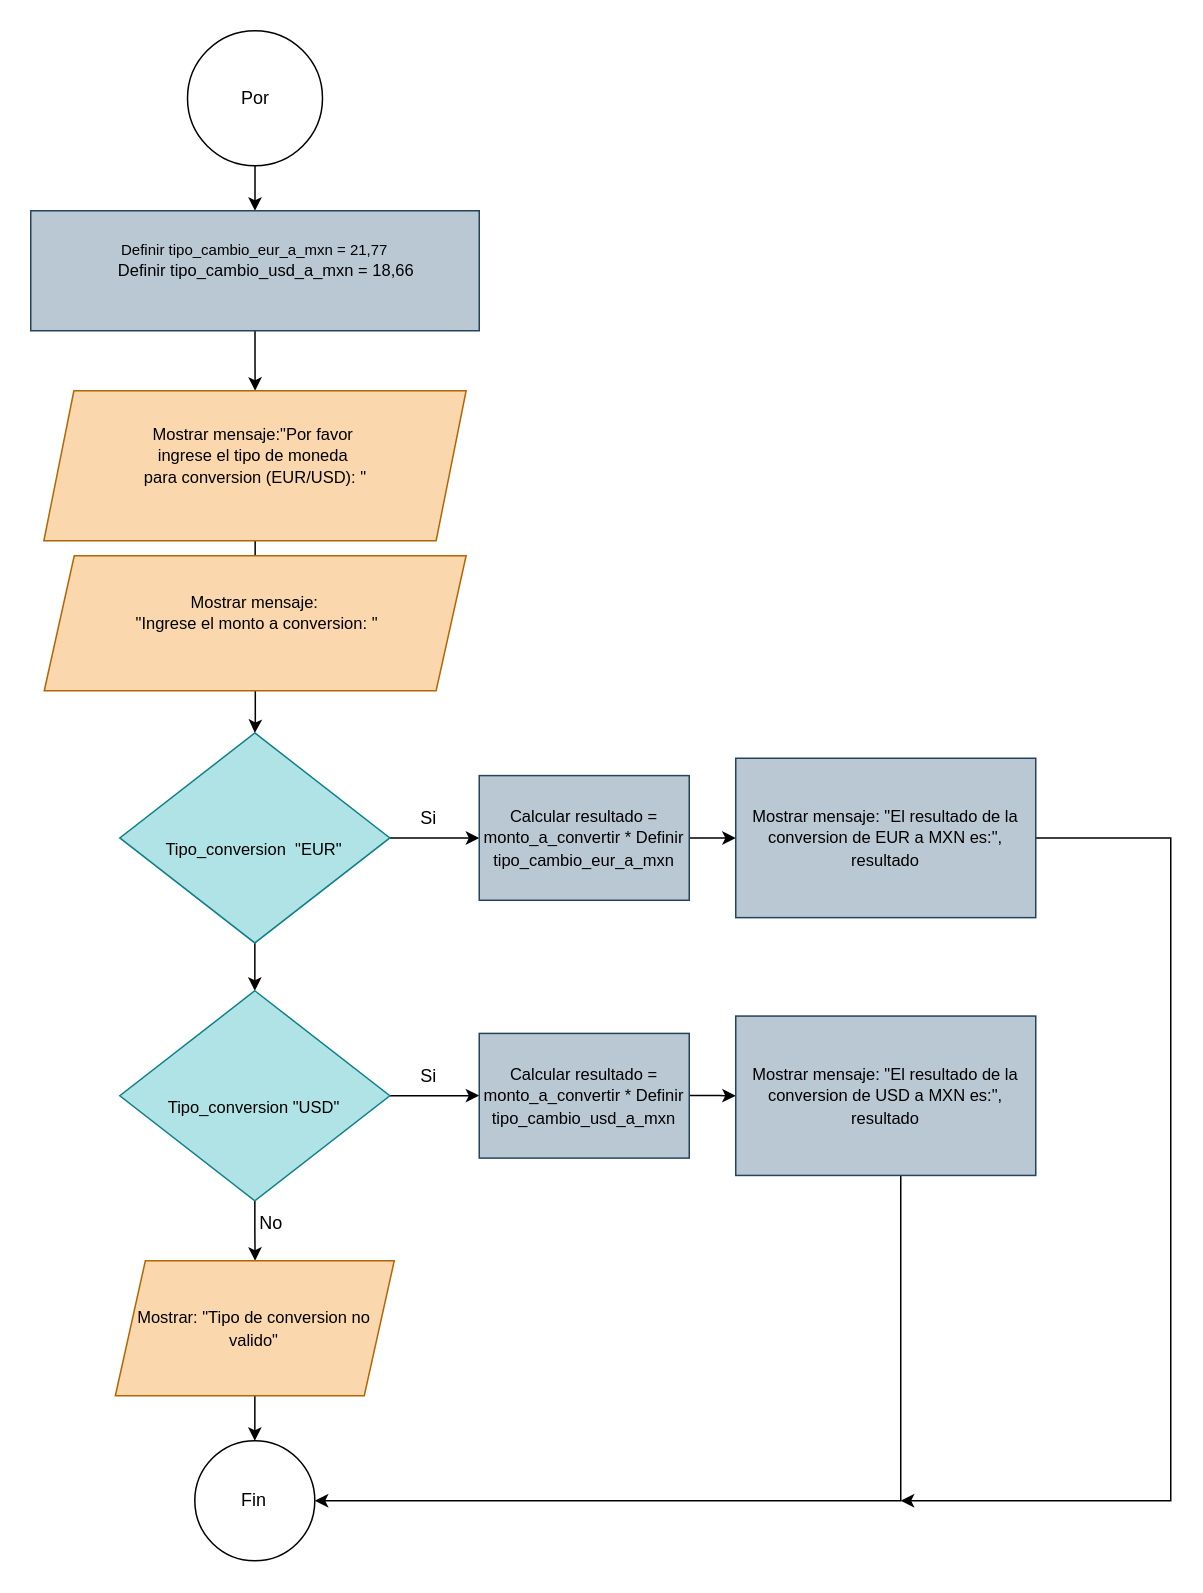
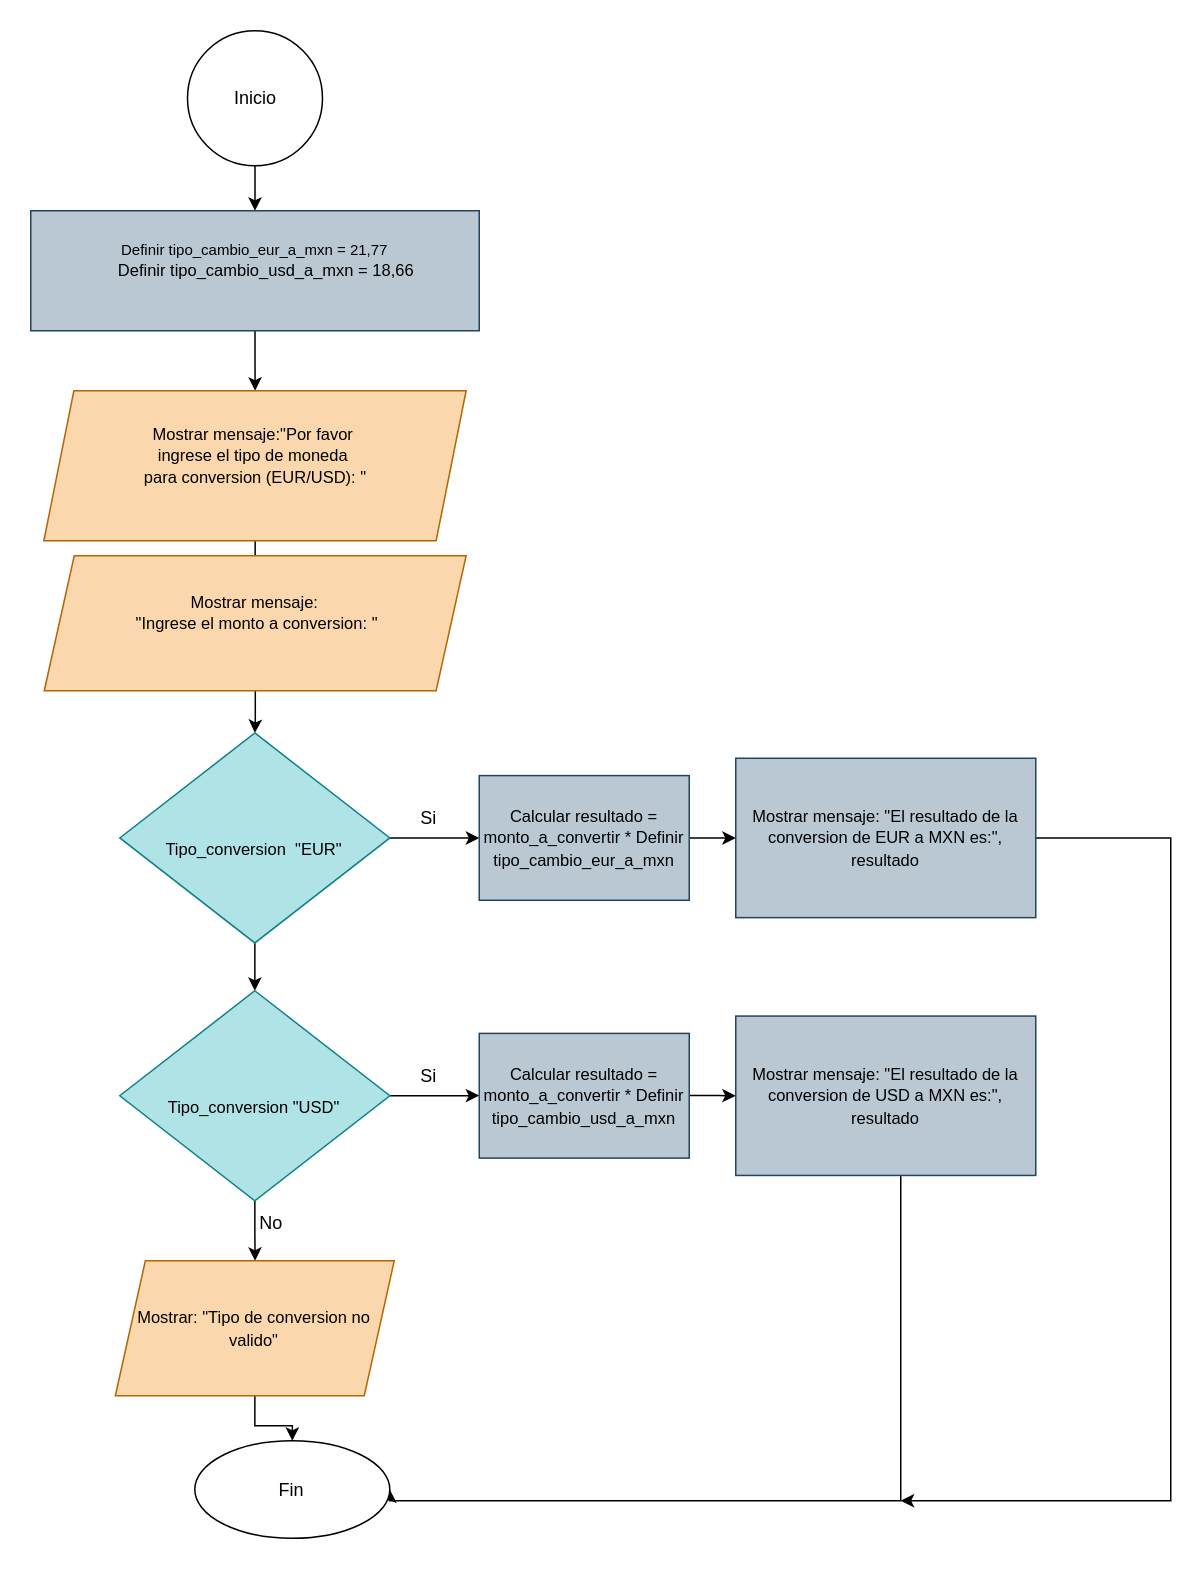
  <mxCell id="0" />
  <mxCell id="1" parent="0" />
  <mxCell id="2" style="edgeStyle=orthogonalEdgeStyle;rounded=0;orthogonalLoop=1;jettySize=auto;html=1;" edge="1" parent="1" source="3" target="5"><mxGeometry relative="1" as="geometry" /></mxCell>
- <mxCell id="3" value="Por" style="ellipse;whiteSpace=wrap;html=1;aspect=fixed;" vertex="1" parent="1"><mxGeometry x="124.5" y="20" width="90" height="90" as="geometry" /></mxCell>
+ <mxCell id="3" value="Inicio" style="ellipse;whiteSpace=wrap;html=1;aspect=fixed;" vertex="1" parent="1"><mxGeometry x="124.5" y="20" width="90" height="90" as="geometry" /></mxCell>
  <mxCell id="4" style="edgeStyle=orthogonalEdgeStyle;rounded=0;orthogonalLoop=1;jettySize=auto;html=1;" edge="1" parent="1" source="5" target="7"><mxGeometry relative="1" as="geometry" /></mxCell>
  <mxCell id="5" value="&lt;div&gt;&lt;font style=&quot;font-size: 10px;&quot;&gt;Definir tipo_cambio_eur_a_mxn = 21,77&lt;/font&gt;&lt;/div&gt;&lt;div&gt;&lt;font style=&quot;font-size: 11px;&quot;&gt;&amp;nbsp; &amp;nbsp; &amp;nbsp;Definir tipo_cambio_usd_a_mxn = 18,66&lt;/font&gt;&lt;/div&gt;&lt;div&gt;&lt;br&gt;&lt;/div&gt;" style="rounded=0;whiteSpace=wrap;html=1;fillColor=#bac8d3;strokeColor=#23445d;" vertex="1" parent="1"><mxGeometry x="20" y="140" width="299" height="80" as="geometry" /></mxCell>
  <mxCell id="6" style="edgeStyle=orthogonalEdgeStyle;rounded=0;orthogonalLoop=1;jettySize=auto;html=1;entryX=0.5;entryY=0;entryDx=0;entryDy=0;" edge="1" parent="1" source="7" target="9"><mxGeometry relative="1" as="geometry" /></mxCell>
  <mxCell id="7" value="&lt;div&gt;&lt;font style=&quot;font-size: 11px;&quot;&gt;Mostrar mensaje:&quot;Por favor&amp;nbsp;&lt;/font&gt;&lt;/div&gt;&lt;div&gt;&lt;font style=&quot;font-size: 11px;&quot;&gt;ingrese el tipo de moneda&amp;nbsp;&lt;/font&gt;&lt;/div&gt;&lt;div&gt;&lt;font style=&quot;font-size: 11px;&quot;&gt;para conversion (EUR/USD): &quot;&lt;/font&gt;&lt;/div&gt;&lt;div&gt;&lt;br&gt;&lt;/div&gt;" style="shape=parallelogram;perimeter=parallelogramPerimeter;whiteSpace=wrap;html=1;fixedSize=1;fillColor=#fad7ac;strokeColor=#b46504;" vertex="1" parent="1"><mxGeometry x="28.75" y="260" width="281.5" height="100" as="geometry" /></mxCell>
  <mxCell id="8" style="edgeStyle=orthogonalEdgeStyle;rounded=0;orthogonalLoop=1;jettySize=auto;html=1;entryX=0.5;entryY=0;entryDx=0;entryDy=0;" edge="1" parent="1" source="9" target="12"><mxGeometry relative="1" as="geometry" /></mxCell>
  <mxCell id="9" value="&lt;div&gt;&lt;div&gt;&lt;font style=&quot;font-size: 11px;&quot;&gt;Mostrar mensaje:&lt;/font&gt;&lt;/div&gt;&lt;div&gt;&lt;font style=&quot;font-size: 11px;&quot;&gt;&amp;nbsp;&quot;Ingrese el monto a conversion: &quot;&lt;/font&gt;&lt;/div&gt;&lt;/div&gt;&lt;div&gt;&lt;br&gt;&lt;/div&gt;" style="shape=parallelogram;perimeter=parallelogramPerimeter;whiteSpace=wrap;html=1;fixedSize=1;fillColor=#fad7ac;strokeColor=#b46504;" vertex="1" parent="1"><mxGeometry x="29" y="370" width="281.25" height="90" as="geometry" /></mxCell>
  <mxCell id="10" style="edgeStyle=orthogonalEdgeStyle;rounded=0;orthogonalLoop=1;jettySize=auto;html=1;" edge="1" parent="1" source="12" target="14"><mxGeometry relative="1" as="geometry"><mxPoint x="325.5" y="575" as="targetPoint" /></mxGeometry></mxCell>
  <mxCell id="11" style="edgeStyle=orthogonalEdgeStyle;rounded=0;orthogonalLoop=1;jettySize=auto;html=1;" edge="1" parent="1" source="12" target="20"><mxGeometry relative="1" as="geometry" /></mxCell>
  <mxCell id="12" value="&lt;div&gt;&lt;font style=&quot;font-size: 11px;&quot;&gt;&lt;br&gt;&lt;/font&gt;&lt;/div&gt;&lt;div&gt;&lt;font style=&quot;font-size: 11px;&quot;&gt;Tipo_conversion&amp;nbsp; &quot;EUR&quot;&lt;/font&gt;&lt;/div&gt;" style="rhombus;whiteSpace=wrap;html=1;fillColor=#b0e3e6;strokeColor=#0e8088;" vertex="1" parent="1"><mxGeometry x="79.38" y="488.13" width="180" height="140" as="geometry" /></mxCell>
  <mxCell id="13" style="edgeStyle=orthogonalEdgeStyle;rounded=0;orthogonalLoop=1;jettySize=auto;html=1;entryX=0;entryY=0.5;entryDx=0;entryDy=0;" edge="1" parent="1" source="14" target="16"><mxGeometry relative="1" as="geometry" /></mxCell>
  <mxCell id="14" value="&lt;font style=&quot;font-size: 11px;&quot;&gt;Calcular resultado = monto_a_convertir * Definir tipo_cambio_eur_a_mxn&lt;/font&gt;" style="rounded=0;whiteSpace=wrap;html=1;fillColor=#bac8d3;strokeColor=#23445d;" vertex="1" parent="1"><mxGeometry x="319" y="516.57" width="140" height="83.12" as="geometry" /></mxCell>
  <mxCell id="15" style="edgeStyle=orthogonalEdgeStyle;rounded=0;orthogonalLoop=1;jettySize=auto;html=1;" edge="1" parent="1" source="16"><mxGeometry relative="1" as="geometry"><mxPoint x="600" y="1000" as="targetPoint" /><Array as="points"><mxPoint x="780" y="558" /><mxPoint x="780" y="1000" /></Array></mxGeometry></mxCell>
  <mxCell id="16" value="&lt;font style=&quot;font-size: 11px;&quot;&gt;Mostrar mensaje: &quot;El resultado de la conversion de EUR a MXN es:&quot;, resultado&lt;/font&gt;" style="rounded=0;whiteSpace=wrap;html=1;fillColor=#bac8d3;strokeColor=#23445d;" vertex="1" parent="1"><mxGeometry x="490" y="505.01" width="200" height="106.25" as="geometry" /></mxCell>
  <mxCell id="17" value="Si" style="text;html=1;align=center;verticalAlign=middle;resizable=0;points=[];autosize=1;strokeColor=none;fillColor=none;" vertex="1" parent="1"><mxGeometry x="270" y="530" width="30" height="30" as="geometry" /></mxCell>
  <mxCell id="18" style="edgeStyle=orthogonalEdgeStyle;rounded=0;orthogonalLoop=1;jettySize=auto;html=1;" edge="1" parent="1" source="20" target="22"><mxGeometry relative="1" as="geometry"><mxPoint x="325.5" y="746.87" as="targetPoint" /></mxGeometry></mxCell>
  <mxCell id="19" style="edgeStyle=orthogonalEdgeStyle;rounded=0;orthogonalLoop=1;jettySize=auto;html=1;" edge="1" parent="1" source="20"><mxGeometry relative="1" as="geometry"><mxPoint x="169.583" y="840" as="targetPoint" /></mxGeometry></mxCell>
  <mxCell id="20" value="&lt;div&gt;&lt;font style=&quot;font-size: 11px;&quot;&gt;&lt;br&gt;&lt;/font&gt;&lt;/div&gt;&lt;div&gt;&lt;font style=&quot;font-size: 11px;&quot;&gt;Tipo_conversion &quot;USD&quot;&lt;/font&gt;&lt;/div&gt;" style="rhombus;whiteSpace=wrap;html=1;fillColor=#b0e3e6;strokeColor=#0e8088;" vertex="1" parent="1"><mxGeometry x="79.38" y="660" width="180" height="140" as="geometry" /></mxCell>
  <mxCell id="21" style="edgeStyle=orthogonalEdgeStyle;rounded=0;orthogonalLoop=1;jettySize=auto;html=1;entryX=0;entryY=0.5;entryDx=0;entryDy=0;" edge="1" parent="1" source="22" target="24"><mxGeometry relative="1" as="geometry" /></mxCell>
  <mxCell id="22" value="&lt;font style=&quot;font-size: 11px;&quot;&gt;Calcular resultado = monto_a_convertir * Definir tipo_cambio_usd_a_mxn&lt;/font&gt;" style="rounded=0;whiteSpace=wrap;html=1;fillColor=#bac8d3;strokeColor=#23445d;" vertex="1" parent="1"><mxGeometry x="319" y="688.44" width="140" height="83.12" as="geometry" /></mxCell>
  <mxCell id="23" style="edgeStyle=orthogonalEdgeStyle;rounded=0;orthogonalLoop=1;jettySize=auto;html=1;entryX=1;entryY=0.5;entryDx=0;entryDy=0;" edge="1" parent="1" source="24" target="29"><mxGeometry relative="1" as="geometry"><Array as="points"><mxPoint x="600" y="1000" /></Array></mxGeometry></mxCell>
  <mxCell id="24" value="&lt;font style=&quot;font-size: 11px;&quot;&gt;Mostrar mensaje: &quot;El resultado de la conversion de USD a MXN es:&quot;, resultado&lt;/font&gt;" style="rounded=0;whiteSpace=wrap;html=1;fillColor=#bac8d3;strokeColor=#23445d;" vertex="1" parent="1"><mxGeometry x="490" y="676.88" width="200" height="106.25" as="geometry" /></mxCell>
  <mxCell id="25" value="Si" style="text;html=1;align=center;verticalAlign=middle;resizable=0;points=[];autosize=1;strokeColor=none;fillColor=none;" vertex="1" parent="1"><mxGeometry x="270" y="701.87" width="30" height="30" as="geometry" /></mxCell>
  <mxCell id="26" value="No" style="text;html=1;align=center;verticalAlign=middle;resizable=0;points=[];autosize=1;strokeColor=none;fillColor=none;" vertex="1" parent="1"><mxGeometry x="160" y="800" width="40" height="30" as="geometry" /></mxCell>
  <mxCell id="27" style="edgeStyle=orthogonalEdgeStyle;rounded=0;orthogonalLoop=1;jettySize=auto;html=1;" edge="1" parent="1" source="28" target="29"><mxGeometry relative="1" as="geometry" /></mxCell>
  <mxCell id="28" value="&lt;span style=&quot;font-size: 11px;&quot;&gt;Mostrar: &quot;Tipo de conversion no valido&quot;&lt;/span&gt;" style="shape=parallelogram;perimeter=parallelogramPerimeter;whiteSpace=wrap;html=1;fixedSize=1;fillColor=#fad7ac;strokeColor=#b46504;" vertex="1" parent="1"><mxGeometry x="76.4" y="840" width="185.94" height="90" as="geometry" /></mxCell>
- <mxCell id="29" value="Fin" style="ellipse;whiteSpace=wrap;html=1;aspect=fixed;" vertex="1" parent="1"><mxGeometry x="129.37" y="960" width="80" height="80" as="geometry" /></mxCell>
+ <mxCell id="29" value="Fin" style="ellipse;whiteSpace=wrap;html=1;aspect=fixed;" vertex="1" parent="1"><mxGeometry x="129.37" y="960" width="130" height="65" as="geometry" /></mxCell>
